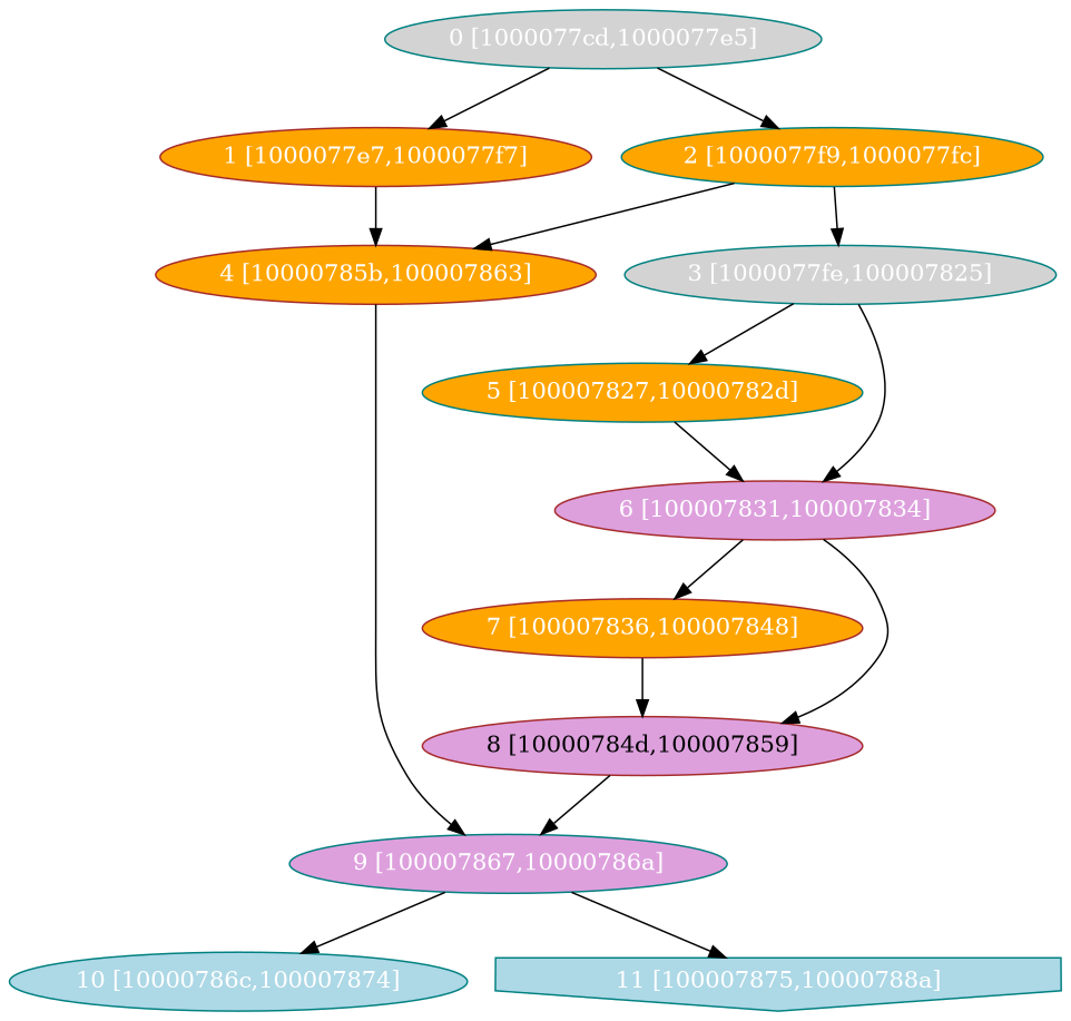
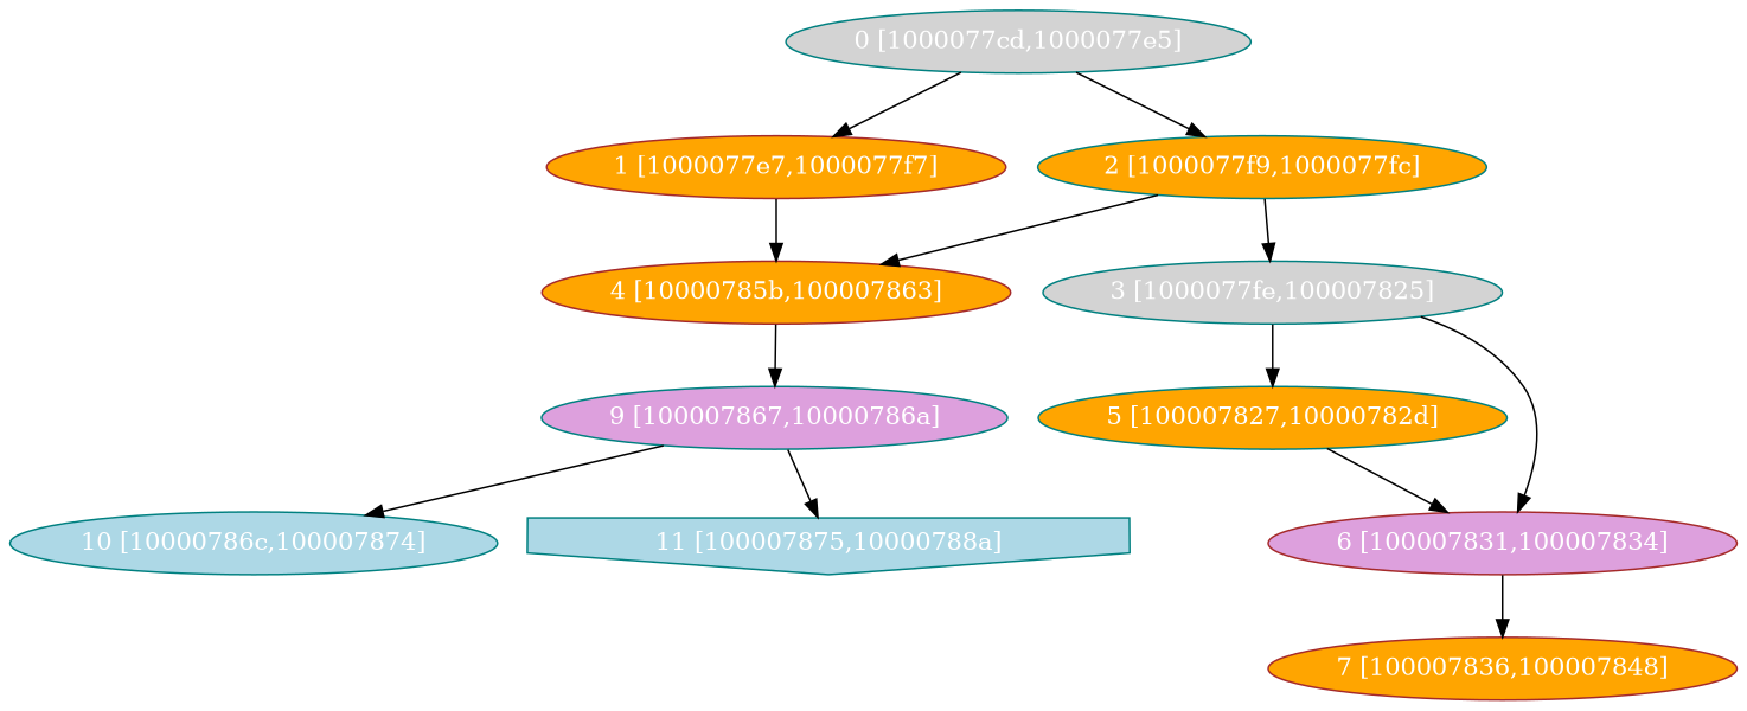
  digraph {
    node [fillcolor=orange fontcolor="#ffffff" shape=oval style=filled color=teal]
    n1 [fillcolor=lightgrey label="0 [1000077cd,1000077e5]"]
    n2 [label="1 [1000077e7,1000077f7]" color=brown]
    n3 [label="2 [1000077f9,1000077fc]"]
    n4 [label="4 [10000785b,100007863]" color=brown]
    n5 [fillcolor=lightgrey label="3 [1000077fe,100007825]"]
    n6 [label="5 [100007827,10000782d]"]
    n7 [fillcolor=plum label="6 [100007831,100007834]" color=brown]
    n8 [fillcolor=plum label="9 [100007867,10000786a]"]
    n9 [label="7 [100007836,100007848]" color=brown]
-   n10 [fillcolor=plum fontcolor="#000000" label="8 [10000784d,100007859]" color=brown]
    n11 [fillcolor=lightblue label="10 [10000786c,100007874]"]
    n12 [fillcolor=lightblue label="11 [100007875,10000788a]" shape=invhouse]
    n1 -> n2
    n1 -> n3
    n2 -> n4
    n3 -> n4
    n3 -> n5
    n4 -> n8
    n5 -> n6
    n5 -> n7
    n6 -> n7
    n7 -> n9
-   n7 -> n10
    n8 -> n11
    n8 -> n12
-   n9 -> n10
-   n10 -> n8
  }
